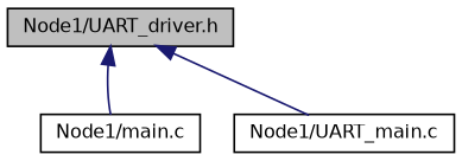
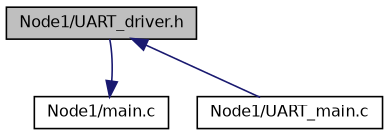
  digraph {
    fontname="DejaVu Sans"
    node [color=black fillcolor=white fontname="DejaVu Sans" fontsize=10 shape=record style=filled]
    edge [color=midnightblue dir=back fontname="DejaVu Sans" fontsize=10 labelfontname=Helvetica labelfontsize=10 style=solid]
    n1 [fillcolor=grey75 fontcolor=black height=0.2 label="Node1/UART_driver.h" width=0.4]
    n2 [height=0.2 label="Node1/main.c" width=0.4]
    n3 [height=0.2 label="Node1/UART_main.c" width=0.4]
-   n1 -> n2
+   n2 -> n1
    n1 -> n3
  }
